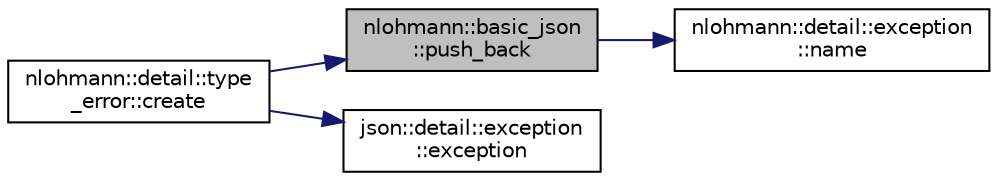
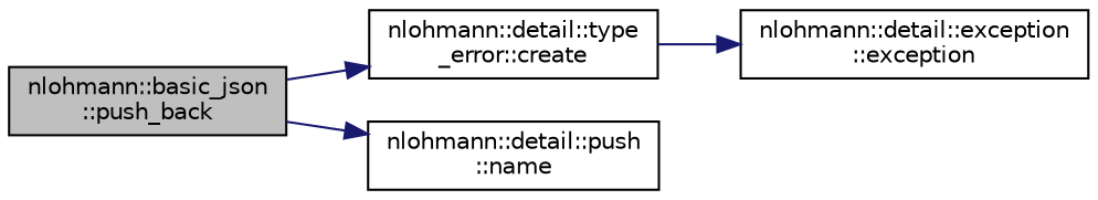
  digraph {
    fontname="DejaVu Sans"
    rankdir=LR
    node [color=black fillcolor=white fontname="DejaVu Sans" fontsize=10 shape=record style=filled]
    edge [color=midnightblue fontname="DejaVu Sans" fontsize=10 labelfontname=Helvetica labelfontsize=10 style=solid]
    n1 [fillcolor=grey75 fontcolor=black height=0.2 label="nlohmann::basic_json\l::push_back" width=0.4]
    n2 [height=0.2 label="nlohmann::detail::type\l_error::create" width=0.4]
-   n3 [height=0.2 label="nlohmann::detail::exception\l::name" width=0.4]
-   n4 [height=0.2 label="json::detail::exception\l::exception" width=0.4]
-   n2 -> n1
+   n3 [height=0.2 label="nlohmann::detail::push\l::name" width=0.4]
+   n4 [height=0.2 label="nlohmann::detail::exception\l::exception" width=0.4]
+   n1 -> n2
    n1 -> n3
    n2 -> n4
  }
